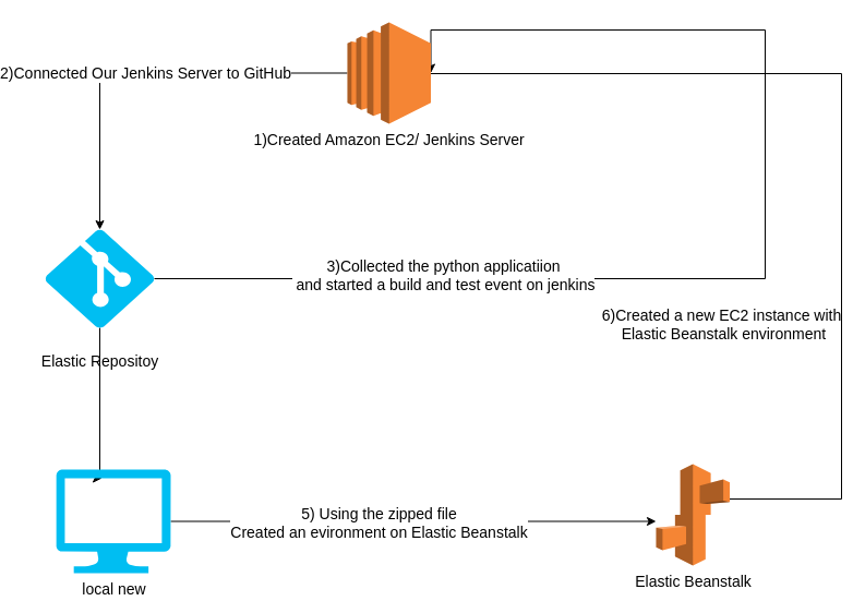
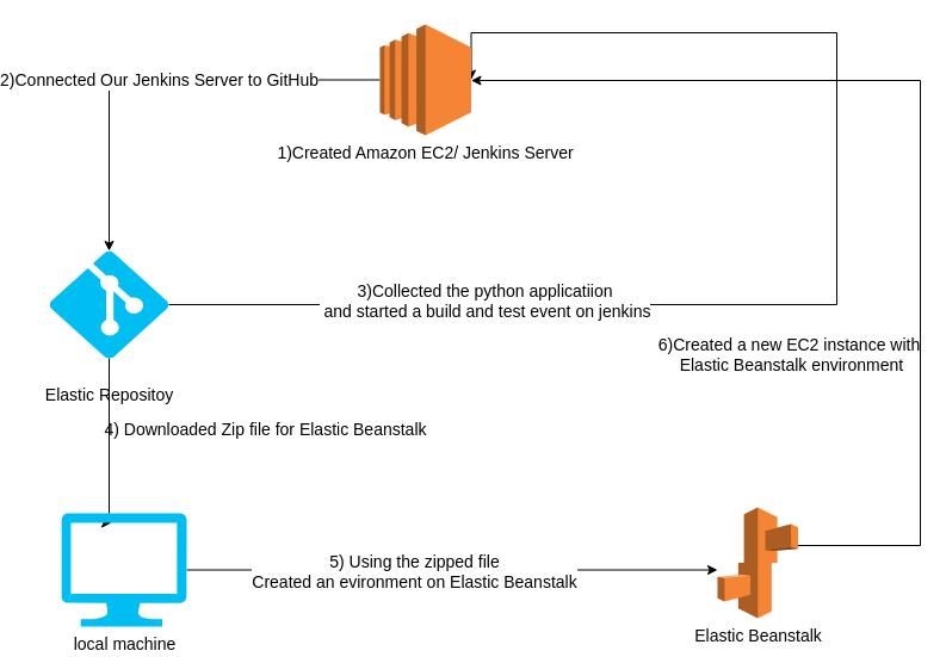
  <mxCell id="0" />
  <mxCell id="1" parent="0" />
  <mxCell id="2" style="edgeStyle=orthogonalEdgeStyle;rounded=0;orthogonalLoop=1;jettySize=auto;html=1;entryX=1;entryY=0.5;entryDx=0;entryDy=0;entryPerimeter=0;fontSize=14;" edge="1" parent="1" source="5" target="7"><mxGeometry relative="1" as="geometry"><Array as="points"><mxPoint x="680" y="255" /><mxPoint x="680" y="27" /><mxPoint x="374" y="27" /></Array></mxGeometry></mxCell>
  <mxCell id="3" value="3)Collected the python applicatiion&lt;br&gt;&amp;nbsp;and started a build and test event on jenkins" style="edgeLabel;html=1;align=center;verticalAlign=middle;resizable=0;points=[];fontSize=14;" vertex="1" connectable="0" parent="2"><mxGeometry x="-0.534" y="4" relative="1" as="geometry"><mxPoint as="offset" /></mxGeometry></mxCell>
  <mxCell id="4" style="edgeStyle=orthogonalEdgeStyle;rounded=0;orthogonalLoop=1;jettySize=auto;html=1;entryX=0.4;entryY=0.084;entryDx=0;entryDy=0;entryPerimeter=0;fontSize=14;" edge="1" parent="1" source="5" target="13"><mxGeometry relative="1" as="geometry"><Array as="points"><mxPoint x="70" y="438" /></Array></mxGeometry></mxCell>
  <mxCell id="5" value="&lt;p style=&quot;line-height: 1.5; font-size: 14px;&quot;&gt;Elastic Repositoy&lt;/p&gt;" style="verticalLabelPosition=bottom;html=1;verticalAlign=top;align=center;strokeColor=none;fillColor=#00BEF2;shape=mxgraph.azure.git_repository;" vertex="1" parent="1"><mxGeometry x="20" y="210" width="100" height="90" as="geometry" /></mxCell>
  <mxCell id="6" value="2)Connected Our Jenkins Server to GitHub" style="edgeStyle=orthogonalEdgeStyle;rounded=0;orthogonalLoop=1;jettySize=auto;html=1;entryX=0.5;entryY=0;entryDx=0;entryDy=0;entryPerimeter=0;fontSize=14;" edge="1" parent="1" source="7" target="5"><mxGeometry relative="1" as="geometry" /></mxCell>
  <mxCell id="7" value="1)Created Amazon EC2/ Jenkins Server" style="outlineConnect=0;dashed=0;verticalLabelPosition=bottom;verticalAlign=top;align=center;html=1;shape=mxgraph.aws3.ec2;fillColor=#F58534;gradientColor=none;fontSize=14;" vertex="1" parent="1"><mxGeometry x="297" y="20" width="76.5" height="93" as="geometry" /></mxCell>
- <mxCell id="8" style="edgeStyle=orthogonalEdgeStyle;rounded=0;orthogonalLoop=1;jettySize=auto;html=1;fontSize=14;endArrow=none;" edge="1" parent="1" source="10" target="7"><mxGeometry relative="1" as="geometry"><Array as="points"><mxPoint x="750" y="457" /><mxPoint x="750" y="67" /></Array></mxGeometry></mxCell>
+ <mxCell id="8" style="edgeStyle=orthogonalEdgeStyle;rounded=0;orthogonalLoop=1;jettySize=auto;html=1;fontSize=14;" edge="1" parent="1" source="10" target="7"><mxGeometry relative="1" as="geometry"><Array as="points"><mxPoint x="750" y="457" /><mxPoint x="750" y="67" /></Array></mxGeometry></mxCell>
  <mxCell id="9" value="6)Created a new EC2 instance with&lt;br&gt;&amp;nbsp;Elastic Beanstalk environment" style="edgeLabel;html=1;align=center;verticalAlign=middle;resizable=0;points=[];fontSize=14;" vertex="1" connectable="0" parent="8"><mxGeometry x="-0.394" y="1" relative="1" as="geometry"><mxPoint x="-110" as="offset" /></mxGeometry></mxCell>
  <mxCell id="10" value="Elastic Beanstalk" style="outlineConnect=0;dashed=0;verticalLabelPosition=bottom;verticalAlign=top;align=center;html=1;shape=mxgraph.aws3.elastic_beanstalk;fillColor=#F58534;gradientColor=none;fontSize=14;" vertex="1" parent="1"><mxGeometry x="580" y="425" width="67.5" height="93" as="geometry" /></mxCell>
  <mxCell id="11" style="edgeStyle=orthogonalEdgeStyle;rounded=0;orthogonalLoop=1;jettySize=auto;html=1;fontSize=14;" edge="1" parent="1" source="13" target="10"><mxGeometry relative="1" as="geometry"><mxPoint x="150" y="477.5" as="targetPoint" /><Array as="points"><mxPoint x="330" y="478" /><mxPoint x="330" y="478" /></Array></mxGeometry></mxCell>
  <mxCell id="12" value="5) Using the zipped file&lt;br&gt;Created an evironment on Elastic Beanstalk" style="edgeLabel;html=1;align=center;verticalAlign=middle;resizable=0;points=[];fontSize=14;" vertex="1" connectable="0" parent="11"><mxGeometry x="-0.147" relative="1" as="geometry"><mxPoint y="1" as="offset" /></mxGeometry></mxCell>
- <mxCell id="13" value="local new" style="verticalLabelPosition=bottom;html=1;verticalAlign=top;align=center;strokeColor=none;fillColor=#00BEF2;shape=mxgraph.azure.computer;pointerEvents=1;fontSize=14;" vertex="1" parent="1"><mxGeometry x="30" y="430" width="105" height="95" as="geometry" /></mxCell>
+ <mxCell id="13" value="local machine" style="verticalLabelPosition=bottom;html=1;verticalAlign=top;align=center;strokeColor=none;fillColor=#00BEF2;shape=mxgraph.azure.computer;pointerEvents=1;fontSize=14;" vertex="1" parent="1"><mxGeometry x="30" y="430" width="105" height="95" as="geometry" /></mxCell>
+ <mxCell id="14" value="4) Downloaded Zip file for Elastic Beanstalk" style="text;html=1;align=center;verticalAlign=middle;resizable=0;points=[];autosize=1;strokeColor=none;fillColor=none;fontSize=14;" vertex="1" parent="1"><mxGeometry x="56" y="345" width="290" height="30" as="geometry" /></mxCell>
